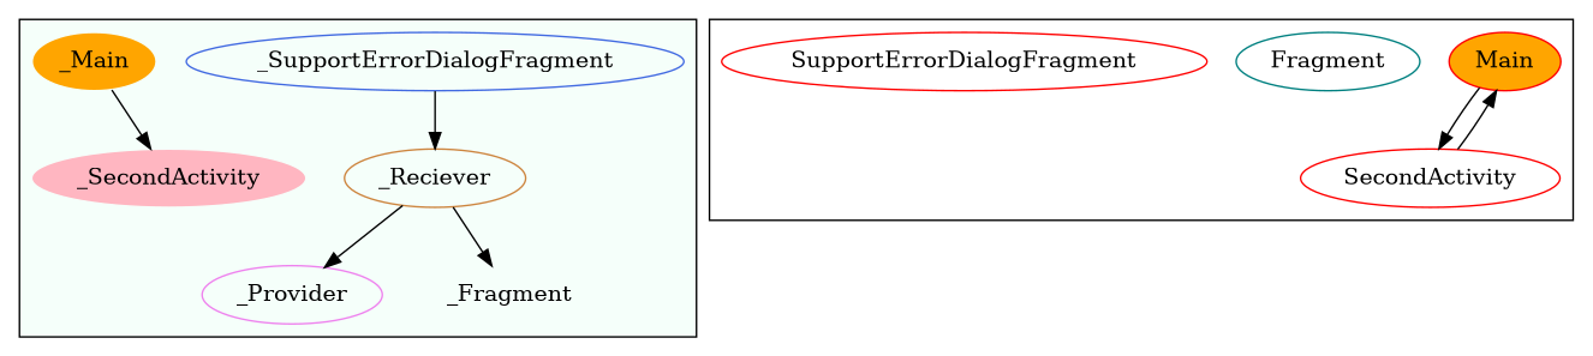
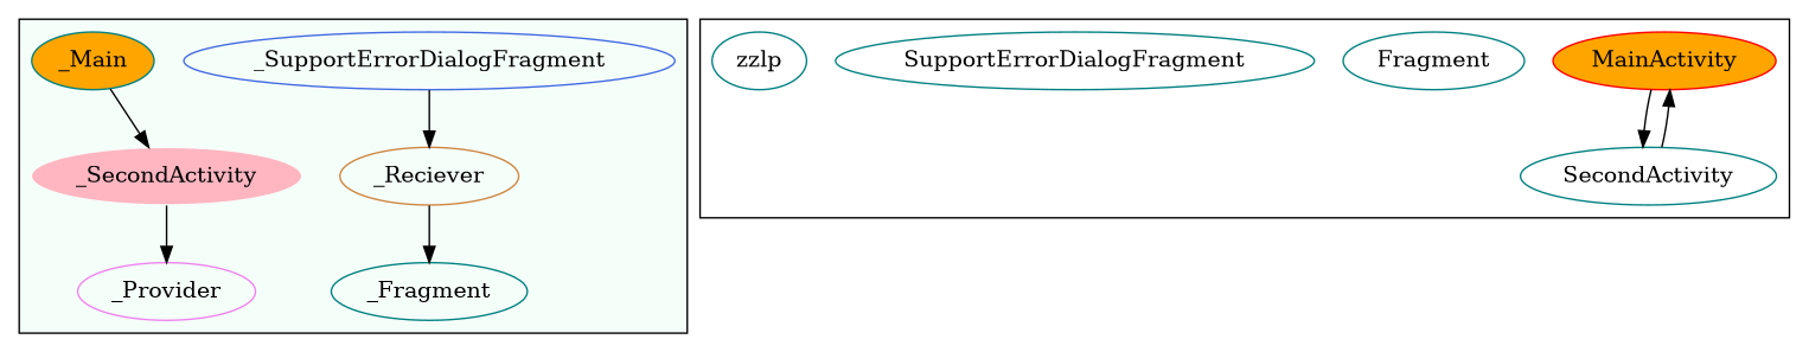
  digraph {
    node [color=teal]
    n1 [color=royalblue label=_SupportErrorDialogFragment]
    _Reciever [color=peru]
    _Provider [color=violet]
-   _Fragment [color=mintcream]
-   _Main [color=mintcream fillcolor=orange style=filled]
+   _Fragment
+   _Main [fillcolor=orange style=filled]
    n6 [color=mintcream fillcolor=lightpink label=_SecondActivity style=filled]
-   MainActivity [color=red fillcolor=orange style=filled label=Main]
-   SecondActivity [color=red]
+   MainActivity [color=red fillcolor=orange style=filled]
+   SecondActivity
    n9 [label=Fragment]
-   SupportErrorDialogFragment [color=red]
+   SupportErrorDialogFragment
+   zzlp
    subgraph cluster_1 {
      bgcolor=mintcream
      n1
      _Reciever
      _Provider
      _Fragment
      _Main
      n6
    }
    subgraph cluster_2 {
      MainActivity
      SecondActivity
      n9
      SupportErrorDialogFragment
+     zzlp
    }
    n1 -> _Reciever
-   _Reciever -> _Provider
+   n6 -> _Provider
    _Reciever -> _Fragment
    _Main -> n6
    MainActivity -> SecondActivity
    SecondActivity -> MainActivity
  }
